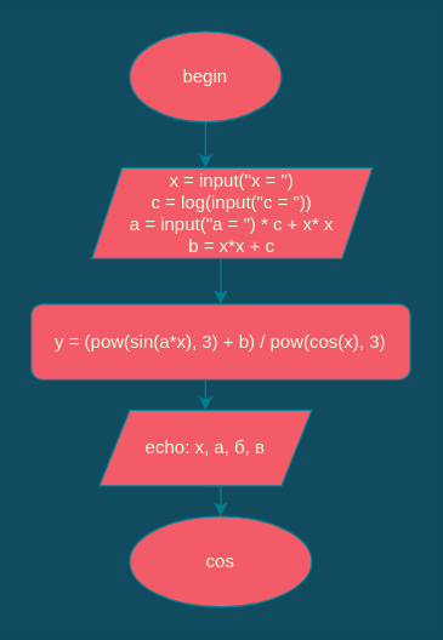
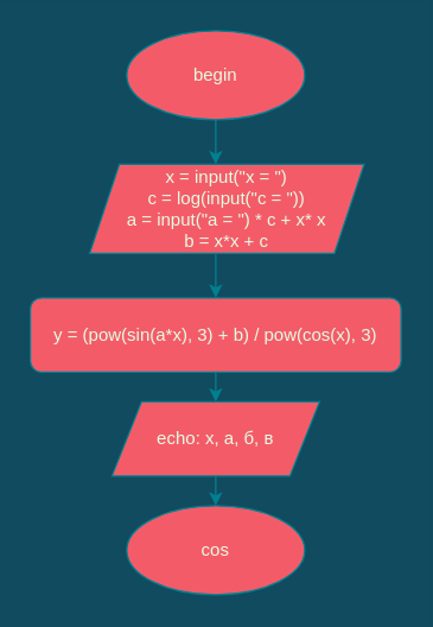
  <mxCell id="0" />
  <mxCell id="1" parent="0" />
  <mxCell id="2" value="" style="edgeStyle=orthogonalEdgeStyle;rounded=0;orthogonalLoop=1;jettySize=auto;html=1;strokeColor=#028090;fontColor=#E4FDE1;labelBackgroundColor=#114B5F;" edge="1" parent="1" source="3" target="5"><mxGeometry relative="1" as="geometry"><Array as="points"><mxPoint x="145" y="110" /><mxPoint x="145" y="110" /></Array></mxGeometry></mxCell>
- <mxCell id="3" value="&lt;font style=&quot;vertical-align: inherit&quot;&gt;&lt;font style=&quot;vertical-align: inherit&quot;&gt;&lt;font style=&quot;vertical-align: inherit&quot;&gt;&lt;font style=&quot;vertical-align: inherit&quot;&gt;begin&lt;/font&gt;&lt;/font&gt;&lt;/font&gt;&lt;/font&gt;" style="ellipse;whiteSpace=wrap;html=1;fillColor=#F45B69;strokeColor=#028090;fontColor=#E4FDE1;" vertex="1" parent="1"><mxGeometry x="85" y="20" width="100" height="60" as="geometry" /></mxCell>
+ <mxCell id="3" value="&lt;font style=&quot;vertical-align: inherit&quot;&gt;&lt;font style=&quot;vertical-align: inherit&quot;&gt;&lt;font style=&quot;vertical-align: inherit&quot;&gt;&lt;font style=&quot;vertical-align: inherit&quot;&gt;begin&lt;/font&gt;&lt;/font&gt;&lt;/font&gt;&lt;/font&gt;" style="ellipse;whiteSpace=wrap;html=1;fillColor=#F45B69;strokeColor=#028090;fontColor=#E4FDE1;" vertex="1" parent="1"><mxGeometry x="85" y="20" width="120" height="60" as="geometry" /></mxCell>
  <mxCell id="4" style="edgeStyle=orthogonalEdgeStyle;rounded=0;orthogonalLoop=1;jettySize=auto;html=1;exitX=0.5;exitY=1;exitDx=0;exitDy=0;strokeColor=#028090;fontColor=#E4FDE1;labelBackgroundColor=#114B5F;" edge="1" parent="1" source="5" target="9"><mxGeometry relative="1" as="geometry"><Array as="points"><mxPoint x="145" y="180" /><mxPoint x="145" y="180" /></Array></mxGeometry></mxCell>
  <mxCell id="5" value="&lt;div&gt;x = input(&quot;x = &quot;)&lt;/div&gt;&lt;div&gt;c = log(input(&quot;c = &quot;))&lt;/div&gt;&lt;div&gt;a = input(&quot;a = &quot;) * c + x* x&lt;/div&gt;&lt;div&gt;b = x*x + c&lt;/div&gt;" style="shape=parallelogram;perimeter=parallelogramPerimeter;whiteSpace=wrap;html=1;fixedSize=1;fillColor=#F45B69;strokeColor=#028090;fontColor=#E4FDE1;" vertex="1" parent="1"><mxGeometry x="60" y="110" width="185" height="60" as="geometry" /></mxCell>
  <mxCell id="6" value="" style="edgeStyle=orthogonalEdgeStyle;rounded=0;orthogonalLoop=1;jettySize=auto;html=1;exitX=0.5;exitY=1;exitDx=0;exitDy=0;strokeColor=#028090;fontColor=#E4FDE1;labelBackgroundColor=#114B5F;" edge="1" parent="1" target="8" source="9"><mxGeometry relative="1" as="geometry"><mxPoint x="435" y="170" as="sourcePoint" /><Array as="points"><mxPoint x="145" y="230" /></Array></mxGeometry></mxCell>
  <mxCell id="7" style="edgeStyle=orthogonalEdgeStyle;rounded=0;orthogonalLoop=1;jettySize=auto;html=1;exitX=0.5;exitY=1;exitDx=0;exitDy=0;entryX=0.5;entryY=0;entryDx=0;entryDy=0;strokeColor=#028090;fontColor=#E4FDE1;labelBackgroundColor=#114B5F;" edge="1" parent="1" source="8" target="10"><mxGeometry relative="1" as="geometry" /></mxCell>
- <mxCell id="8" value="&lt;font style=&quot;vertical-align: inherit&quot;&gt;&lt;font style=&quot;vertical-align: inherit&quot;&gt;&lt;font style=&quot;vertical-align: inherit&quot;&gt;&lt;font style=&quot;vertical-align: inherit&quot;&gt;echo: х, а, б, в&lt;/font&gt;&lt;/font&gt;&lt;/font&gt;&lt;/font&gt;" style="shape=parallelogram;perimeter=parallelogramPerimeter;whiteSpace=wrap;html=1;fixedSize=1;fillColor=#F45B69;strokeColor=#028090;fontColor=#E4FDE1;" vertex="1" parent="1"><mxGeometry x="65" y="270" width="140" height="50" as="geometry" /></mxCell>
+ <mxCell id="8" value="&lt;font style=&quot;vertical-align: inherit&quot;&gt;&lt;font style=&quot;vertical-align: inherit&quot;&gt;&lt;font style=&quot;vertical-align: inherit&quot;&gt;&lt;font style=&quot;vertical-align: inherit&quot;&gt;echo: х, а, б, в&lt;/font&gt;&lt;/font&gt;&lt;/font&gt;&lt;/font&gt;" style="shape=parallelogram;perimeter=parallelogramPerimeter;whiteSpace=wrap;html=1;fixedSize=1;fillColor=#F45B69;strokeColor=#028090;fontColor=#E4FDE1;" vertex="1" parent="1"><mxGeometry x="75" y="270" width="140" height="50" as="geometry" /></mxCell>
  <mxCell id="9" value="y = (pow(sin(a*x), 3) + b) / pow(cos(x), 3)" style="whiteSpace=wrap;html=1;fillColor=#F45B69;strokeColor=#028090;fontColor=#E4FDE1;rounded=1;" vertex="1" parent="1"><mxGeometry x="20" y="200" width="250" height="50" as="geometry" /></mxCell>
  <mxCell id="10" value="&lt;font style=&quot;vertical-align: inherit&quot;&gt;&lt;font style=&quot;vertical-align: inherit&quot;&gt;&lt;font style=&quot;vertical-align: inherit&quot;&gt;&lt;font style=&quot;vertical-align: inherit&quot;&gt;cos&lt;/font&gt;&lt;/font&gt;&lt;/font&gt;&lt;/font&gt;" style="ellipse;whiteSpace=wrap;html=1;fillColor=#F45B69;strokeColor=#028090;fontColor=#E4FDE1;" vertex="1" parent="1"><mxGeometry x="85" y="340" width="120" height="60" as="geometry" /></mxCell>
